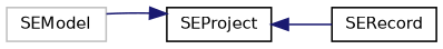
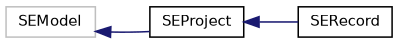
  digraph {
    rankdir=LR
    node [color=black fillcolor=white fontname=Helvetica fontsize=10 shape=record style=filled]
    edge [color=midnightblue dir=back fontname=Helvetica fontsize=10 labelfontname=Helvetica labelfontsize=10 style=solid]
    n1 [color=grey75 height=0.2 label=SEModel width=0.4]
    n2 [height=0.2 label=SEProject width=0.4]
    n3 [height=0.2 label=SERecord width=0.4]
-   n2 -> n1
+   n1 -> n2
    n2 -> n3
  }
